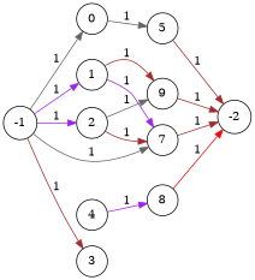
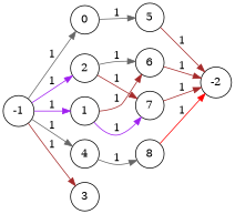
  digraph {
    rankdir=LR
    node [shape=circle]
    edge [color=brown]
    0
    5
    -2
    1
-   6 [label=9]
+   6
    7
    2
    4
    8
    -1
    3
    0 -> 5 [color=gray40 label=1]
    5 -> -2 [label=1]
    1 -> 6 [label=1]
    1 -> 7 [color=purple label=1]
    6 -> -2 [label=1]
    7 -> -2 [label=1]
    2 -> 6 [color=gray40 label=1]
    2 -> 7 [label=1]
-   4 -> 8 [color=purple label=1]
+   4 -> 8 [color=gray40 label=1]
    8 -> -2 [color=red label=1]
    -1 -> 0 [color=gray40 label=1]
    -1 -> 1 [color=purple label=1]
    -1 -> 2 [color=purple label=1]
-   -1 -> 7 [color=gray40 label=1]
+   -1 -> 4 [color=gray40 label=1]
    -1 -> 3 [label=1]
  }
